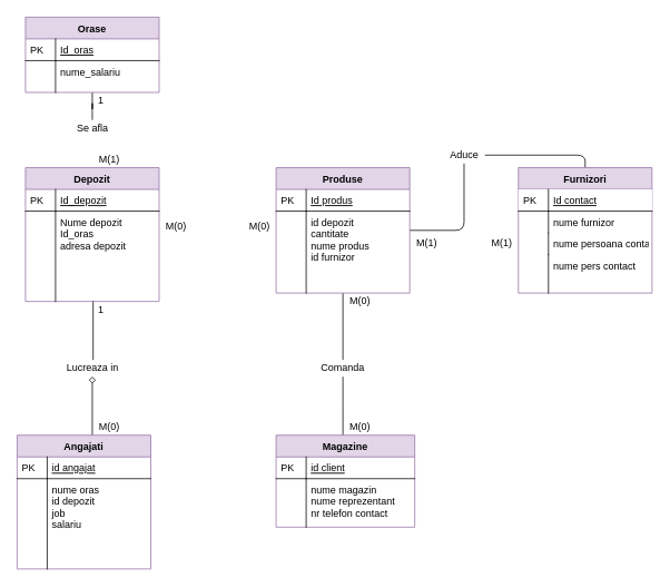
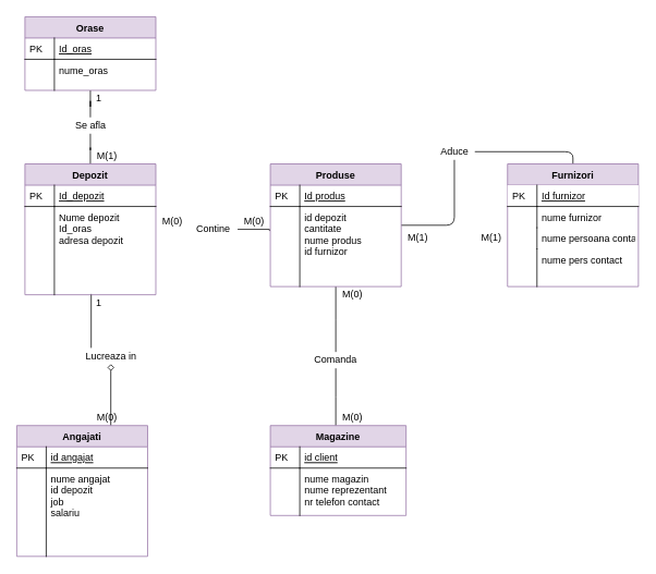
  <mxCell id="0" />
  <mxCell id="1" parent="0" />
  <mxCell id="2" value="" style="edgeStyle=orthogonalEdgeStyle;endArrow=none;startArrow=none;shadow=0;strokeWidth=1;endSize=8;startSize=8;strokeColor=#000000;endFill=0;startFill=0;" parent="1" source="18" target="55" edge="1"><mxGeometry width="100" height="100" relative="1" as="geometry"><mxPoint x="340" y="162" as="sourcePoint" /><mxPoint x="260" y="149" as="targetPoint" /><Array as="points" /></mxGeometry></mxCell>
+ <mxCell id="3" style="edgeStyle=orthogonalEdgeStyle;rounded=0;orthogonalLoop=1;jettySize=auto;html=1;startArrow=none;startFill=0;endArrow=none;endFill=0;strokeColor=#000000;" parent="1" source="20" target="35" edge="1"><mxGeometry relative="1" as="geometry" /></mxCell>
  <mxCell id="4" style="edgeStyle=elbowEdgeStyle;rounded=0;orthogonalLoop=1;jettySize=auto;html=1;startArrow=none;startFill=0;endArrow=none;endFill=0;strokeColor=#000000;" parent="1" source="14" target="45" edge="1"><mxGeometry relative="1" as="geometry" /></mxCell>
  <mxCell id="5" style="edgeStyle=elbowEdgeStyle;rounded=0;orthogonalLoop=1;jettySize=auto;html=1;entryX=0.506;entryY=0.991;entryDx=0;entryDy=0;entryPerimeter=0;startArrow=none;startFill=0;endArrow=none;endFill=0;strokeColor=#000000;" parent="1" source="16" target="38" edge="1"><mxGeometry relative="1" as="geometry" /></mxCell>
  <mxCell id="6" value="1" style="text;html=1;align=center;verticalAlign=middle;resizable=0;points=[];autosize=1;" parent="1" vertex="1"><mxGeometry x="110" y="110" width="20" height="20" as="geometry" /></mxCell>
  <mxCell id="7" value="M(1)" style="text;html=1;align=center;verticalAlign=middle;resizable=0;points=[];autosize=1;" parent="1" vertex="1"><mxGeometry x="110" y="180" width="40" height="20" as="geometry" /></mxCell>
  <mxCell id="8" value="1" style="text;html=1;align=center;verticalAlign=middle;resizable=0;points=[];autosize=1;" parent="1" vertex="1"><mxGeometry x="110" y="360" width="20" height="20" as="geometry" /></mxCell>
  <mxCell id="9" value="M(0)" style="text;html=1;align=center;verticalAlign=middle;resizable=0;points=[];autosize=1;" parent="1" vertex="1"><mxGeometry x="110" y="500" width="40" height="20" as="geometry" /></mxCell>
  <mxCell id="10" value="M(0)" style="text;html=1;align=center;verticalAlign=middle;resizable=0;points=[];autosize=1;" parent="1" vertex="1"><mxGeometry x="410" y="350" width="40" height="20" as="geometry" /></mxCell>
  <mxCell id="11" value="M(0)" style="text;html=1;align=center;verticalAlign=middle;resizable=0;points=[];autosize=1;" parent="1" vertex="1"><mxGeometry x="410" y="500" width="40" height="20" as="geometry" /></mxCell>
  <mxCell id="12" value="M(1)" style="text;html=1;align=center;verticalAlign=middle;resizable=0;points=[];autosize=1;" parent="1" vertex="1"><mxGeometry x="490" y="280" width="40" height="20" as="geometry" /></mxCell>
  <mxCell id="13" value="M(1)" style="text;html=1;align=center;verticalAlign=middle;resizable=0;points=[];autosize=1;" parent="1" vertex="1"><mxGeometry x="580" y="280" width="40" height="20" as="geometry" /></mxCell>
  <mxCell id="14" value="Comanda" style="text;html=1;strokeColor=none;fillColor=none;align=center;verticalAlign=middle;whiteSpace=wrap;rounded=0;" parent="1" vertex="1"><mxGeometry x="390" y="430" width="40" height="20" as="geometry" /></mxCell>
  <mxCell id="15" style="edgeStyle=elbowEdgeStyle;rounded=0;orthogonalLoop=1;jettySize=auto;html=1;startArrow=none;startFill=0;endArrow=none;endFill=0;strokeColor=#000000;" parent="1" source="22" target="14" edge="1"><mxGeometry relative="1" as="geometry"><mxPoint x="410" y="520" as="sourcePoint" /><mxPoint x="410" y="350" as="targetPoint" /></mxGeometry></mxCell>
- <mxCell id="16" value="Lucreaza in" style="text;html=1;align=center;verticalAlign=middle;resizable=0;points=[];autosize=1;" parent="1" vertex="1"><mxGeometry x="70" y="430" width="80" height="20" as="geometry" /></mxCell>
+ <mxCell id="16" value="Lucreaza in" style="text;html=1;align=center;verticalAlign=middle;resizable=0;points=[];autosize=1;" parent="1" vertex="1"><mxGeometry x="95" y="425" width="80" height="20" as="geometry" /></mxCell>
  <mxCell id="17" style="edgeStyle=elbowEdgeStyle;rounded=0;orthogonalLoop=1;jettySize=auto;html=1;entryX=0.506;entryY=0.991;entryDx=0;entryDy=0;entryPerimeter=0;startArrow=none;startFill=0;endArrow=diamond;endFill=0;strokeColor=#000000;" parent="1" source="29" target="16" edge="1"><mxGeometry relative="1" as="geometry"><mxPoint x="110.833" y="520" as="sourcePoint" /><mxPoint x="110.96" y="359.028" as="targetPoint" /></mxGeometry></mxCell>
  <mxCell id="18" value="Aduce" style="text;html=1;align=center;verticalAlign=middle;resizable=0;points=[];autosize=1;" parent="1" vertex="1"><mxGeometry x="530" y="175" width="50" height="20" as="geometry" /></mxCell>
  <mxCell id="19" value="" style="edgeStyle=orthogonalEdgeStyle;endArrow=none;startArrow=none;shadow=0;strokeWidth=1;endSize=8;startSize=8;strokeColor=#000000;endFill=0;startFill=0;" parent="1" source="40" target="18" edge="1"><mxGeometry width="100" height="100" relative="1" as="geometry"><mxPoint x="490" y="275" as="sourcePoint" /><mxPoint x="590" y="275" as="targetPoint" /><Array as="points" /></mxGeometry></mxCell>
  <mxCell id="20" value="&lt;div&gt;Se afla&lt;/div&gt;" style="text;html=1;align=center;verticalAlign=middle;resizable=0;points=[];autosize=1;" parent="1" vertex="1"><mxGeometry x="85" y="143" width="50" height="20" as="geometry" /></mxCell>
  <mxCell id="21" style="edgeStyle=orthogonalEdgeStyle;rounded=0;orthogonalLoop=1;jettySize=auto;html=1;startArrow=none;startFill=0;endArrow=none;endFill=0;strokeColor=#000000;" parent="1" source="47" target="20" edge="1"><mxGeometry relative="1" as="geometry"><mxPoint x="110" y="110" as="sourcePoint" /><mxPoint x="110" y="200" as="targetPoint" /></mxGeometry></mxCell>
  <mxCell id="22" value="Magazine" style="swimlane;fontStyle=1;childLayout=stackLayout;horizontal=1;startSize=26;horizontalStack=0;resizeParent=1;resizeLast=0;collapsible=1;marginBottom=0;rounded=0;shadow=0;strokeWidth=1;fillColor=#e1d5e7;strokeColor=#9673a6;" parent="1" vertex="1"><mxGeometry x="330" y="520" width="166" height="110" as="geometry"><mxRectangle x="260" y="80" width="160" height="26" as="alternateBounds" /></mxGeometry></mxCell>
  <mxCell id="23" value="id client" style="shape=partialRectangle;top=0;left=0;right=0;bottom=1;align=left;verticalAlign=top;fillColor=none;spacingLeft=40;spacingRight=4;overflow=hidden;rotatable=0;points=[[0,0.5],[1,0.5]];portConstraint=eastwest;dropTarget=0;rounded=0;shadow=0;strokeWidth=1;fontStyle=4" parent="22" vertex="1"><mxGeometry y="26" width="166" height="26" as="geometry" /></mxCell>
  <mxCell id="24" value="PK" style="shape=partialRectangle;top=0;left=0;bottom=0;fillColor=none;align=left;verticalAlign=top;spacingLeft=4;spacingRight=4;overflow=hidden;rotatable=0;points=[];portConstraint=eastwest;part=1;" parent="23" vertex="1" connectable="0"><mxGeometry width="36" height="26" as="geometry" /></mxCell>
  <mxCell id="25" value="nume magazin&#10;nume reprezentant&#10;nr telefon contact&#10;&#10;" style="shape=partialRectangle;top=0;left=0;right=0;bottom=0;align=left;verticalAlign=top;fillColor=none;spacingLeft=40;spacingRight=4;overflow=hidden;rotatable=0;points=[[0,0.5],[1,0.5]];portConstraint=eastwest;dropTarget=0;rounded=0;shadow=0;strokeWidth=1;" parent="22" vertex="1"><mxGeometry y="52" width="166" height="58" as="geometry" /></mxCell>
  <mxCell id="26" value="" style="shape=partialRectangle;top=0;left=0;bottom=0;fillColor=none;align=left;verticalAlign=top;spacingLeft=4;spacingRight=4;overflow=hidden;rotatable=0;points=[];portConstraint=eastwest;part=1;" parent="25" vertex="1" connectable="0"><mxGeometry width="36" height="58" as="geometry" /></mxCell>
  <mxCell id="27" value=" " style="shape=partialRectangle;top=0;left=0;right=0;bottom=0;align=left;verticalAlign=top;fillColor=none;spacingLeft=40;spacingRight=4;overflow=hidden;rotatable=0;points=[[0,0.5],[1,0.5]];portConstraint=eastwest;dropTarget=0;rounded=0;shadow=0;strokeWidth=1;" parent="22" vertex="1"><mxGeometry y="110" width="166" as="geometry" /></mxCell>
  <mxCell id="28" value="" style="shape=partialRectangle;top=0;left=0;bottom=0;fillColor=none;align=left;verticalAlign=top;spacingLeft=4;spacingRight=4;overflow=hidden;rotatable=0;points=[];portConstraint=eastwest;part=1;" parent="27" vertex="1" connectable="0"><mxGeometry width="36" as="geometry" /></mxCell>
  <mxCell id="29" value="Angajati" style="swimlane;fontStyle=1;childLayout=stackLayout;horizontal=1;startSize=26;horizontalStack=0;resizeParent=1;resizeLast=0;collapsible=1;marginBottom=0;rounded=0;shadow=0;strokeWidth=1;fillColor=#e1d5e7;strokeColor=#9673a6;" parent="1" vertex="1"><mxGeometry x="20" y="520" width="160" height="160" as="geometry"><mxRectangle x="20" y="80" width="160" height="26" as="alternateBounds" /></mxGeometry></mxCell>
  <mxCell id="30" value="id angajat" style="shape=partialRectangle;top=0;left=0;right=0;bottom=1;align=left;verticalAlign=top;fillColor=none;spacingLeft=40;spacingRight=4;overflow=hidden;rotatable=0;points=[[0,0.5],[1,0.5]];portConstraint=eastwest;dropTarget=0;rounded=0;shadow=0;strokeWidth=1;fontStyle=4" parent="29" vertex="1"><mxGeometry y="26" width="160" height="26" as="geometry" /></mxCell>
  <mxCell id="31" value="PK" style="shape=partialRectangle;top=0;left=0;bottom=0;fillColor=none;align=left;verticalAlign=top;spacingLeft=4;spacingRight=4;overflow=hidden;rotatable=0;points=[];portConstraint=eastwest;part=1;" parent="30" vertex="1" connectable="0"><mxGeometry width="36" height="26" as="geometry" /></mxCell>
- <mxCell id="32" value="nume oras&#10;id depozit&#10;job&#10;salariu&#10;" style="shape=partialRectangle;top=0;left=0;right=0;bottom=0;align=left;verticalAlign=top;fillColor=none;spacingLeft=40;spacingRight=4;overflow=hidden;rotatable=0;points=[[0,0.5],[1,0.5]];portConstraint=eastwest;dropTarget=0;rounded=0;shadow=0;strokeWidth=1;" parent="29" vertex="1"><mxGeometry y="52" width="160" height="108" as="geometry" /></mxCell>
+ <mxCell id="32" value="nume angajat&#10;id depozit&#10;job&#10;salariu&#10;" style="shape=partialRectangle;top=0;left=0;right=0;bottom=0;align=left;verticalAlign=top;fillColor=none;spacingLeft=40;spacingRight=4;overflow=hidden;rotatable=0;points=[[0,0.5],[1,0.5]];portConstraint=eastwest;dropTarget=0;rounded=0;shadow=0;strokeWidth=1;" parent="29" vertex="1"><mxGeometry y="52" width="160" height="108" as="geometry" /></mxCell>
  <mxCell id="33" value="" style="shape=partialRectangle;top=0;left=0;bottom=0;fillColor=none;align=left;verticalAlign=top;spacingLeft=4;spacingRight=4;overflow=hidden;rotatable=0;points=[];portConstraint=eastwest;part=1;" parent="32" vertex="1" connectable="0"><mxGeometry width="36" height="108.0" as="geometry" /></mxCell>
+ <mxCell id="34" style="edgeStyle=orthogonalEdgeStyle;rounded=0;orthogonalLoop=1;jettySize=auto;html=1;exitX=1;exitY=0.5;exitDx=0;exitDy=0;startArrow=none;startFill=0;endArrow=none;endFill=0;strokeColor=#000000;entryX=-0.006;entryY=0.306;entryDx=0;entryDy=0;entryPerimeter=0;" parent="1" source="54" target="43" edge="1"><mxGeometry relative="1" as="geometry" /></mxCell>
  <mxCell id="35" value="Depozit" style="swimlane;fontStyle=1;childLayout=stackLayout;horizontal=1;startSize=26;horizontalStack=0;resizeParent=1;resizeLast=0;collapsible=1;marginBottom=0;rounded=0;shadow=0;strokeWidth=1;fillColor=#e1d5e7;strokeColor=#9673a6;" parent="1" vertex="1"><mxGeometry x="30" y="200" width="160" height="160" as="geometry"><mxRectangle x="20" y="80" width="160" height="26" as="alternateBounds" /></mxGeometry></mxCell>
  <mxCell id="36" value="Id_depozit" style="shape=partialRectangle;top=0;left=0;right=0;bottom=1;align=left;verticalAlign=top;fillColor=none;spacingLeft=40;spacingRight=4;overflow=hidden;rotatable=0;points=[[0,0.5],[1,0.5]];portConstraint=eastwest;dropTarget=0;rounded=0;shadow=0;strokeWidth=1;fontStyle=4" parent="35" vertex="1"><mxGeometry y="26" width="160" height="26" as="geometry" /></mxCell>
  <mxCell id="37" value="PK" style="shape=partialRectangle;top=0;left=0;bottom=0;fillColor=none;align=left;verticalAlign=top;spacingLeft=4;spacingRight=4;overflow=hidden;rotatable=0;points=[];portConstraint=eastwest;part=1;" parent="36" vertex="1" connectable="0"><mxGeometry width="36" height="26" as="geometry" /></mxCell>
  <mxCell id="38" value="Nume depozit&#10;Id_oras&#10;adresa depozit&#10;" style="shape=partialRectangle;top=0;left=0;right=0;bottom=0;align=left;verticalAlign=top;fillColor=none;spacingLeft=40;spacingRight=4;overflow=hidden;rotatable=0;points=[[0,0.5],[1,0.5]];portConstraint=eastwest;dropTarget=0;rounded=0;shadow=0;strokeWidth=1;" parent="35" vertex="1"><mxGeometry y="52" width="160" height="108" as="geometry" /></mxCell>
  <mxCell id="39" value="" style="shape=partialRectangle;top=0;left=0;bottom=0;fillColor=none;align=left;verticalAlign=top;spacingLeft=4;spacingRight=4;overflow=hidden;rotatable=0;points=[];portConstraint=eastwest;part=1;" parent="38" vertex="1" connectable="0"><mxGeometry width="36" height="108.0" as="geometry" /></mxCell>
  <mxCell id="40" value="Produse" style="swimlane;fontStyle=1;childLayout=stackLayout;horizontal=1;startSize=26;horizontalStack=0;resizeParent=1;resizeLast=0;collapsible=1;marginBottom=0;rounded=0;shadow=0;strokeWidth=1;fillColor=#e1d5e7;strokeColor=#9673a6;" parent="1" vertex="1"><mxGeometry x="330" y="200" width="160" height="150" as="geometry"><mxRectangle x="260" y="80" width="160" height="26" as="alternateBounds" /></mxGeometry></mxCell>
  <mxCell id="41" value="Id produs" style="shape=partialRectangle;top=0;left=0;right=0;bottom=1;align=left;verticalAlign=top;fillColor=none;spacingLeft=40;spacingRight=4;overflow=hidden;rotatable=0;points=[[0,0.5],[1,0.5]];portConstraint=eastwest;dropTarget=0;rounded=0;shadow=0;strokeWidth=1;fontStyle=4" parent="40" vertex="1"><mxGeometry y="26" width="160" height="26" as="geometry" /></mxCell>
  <mxCell id="42" value="PK" style="shape=partialRectangle;top=0;left=0;bottom=0;fillColor=none;align=left;verticalAlign=top;spacingLeft=4;spacingRight=4;overflow=hidden;rotatable=0;points=[];portConstraint=eastwest;part=1;" parent="41" vertex="1" connectable="0"><mxGeometry width="36" height="26" as="geometry" /></mxCell>
  <mxCell id="43" value="id depozit&#10;cantitate&#10;nume produs&#10;id furnizor&#10;" style="shape=partialRectangle;top=0;left=0;right=0;bottom=0;align=left;verticalAlign=top;fillColor=none;spacingLeft=40;spacingRight=4;overflow=hidden;rotatable=0;points=[[0,0.5],[1,0.5]];portConstraint=eastwest;dropTarget=0;rounded=0;shadow=0;strokeWidth=1;" parent="40" vertex="1"><mxGeometry y="52" width="160" height="98" as="geometry" /></mxCell>
  <mxCell id="44" value="" style="shape=partialRectangle;top=0;left=0;bottom=0;fillColor=none;align=left;verticalAlign=top;spacingLeft=4;spacingRight=4;overflow=hidden;rotatable=0;points=[];portConstraint=eastwest;part=1;" parent="43" vertex="1" connectable="0"><mxGeometry width="36" height="98" as="geometry" /></mxCell>
  <mxCell id="45" value=" " style="shape=partialRectangle;top=0;left=0;right=0;bottom=0;align=left;verticalAlign=top;fillColor=none;spacingLeft=40;spacingRight=4;overflow=hidden;rotatable=0;points=[[0,0.5],[1,0.5]];portConstraint=eastwest;dropTarget=0;rounded=0;shadow=0;strokeWidth=1;" parent="40" vertex="1"><mxGeometry y="150" width="160" as="geometry" /></mxCell>
  <mxCell id="46" value="" style="shape=partialRectangle;top=0;left=0;bottom=0;fillColor=none;align=left;verticalAlign=top;spacingLeft=4;spacingRight=4;overflow=hidden;rotatable=0;points=[];portConstraint=eastwest;part=1;" parent="45" vertex="1" connectable="0"><mxGeometry width="36" as="geometry" /></mxCell>
  <mxCell id="47" value="Orase" style="swimlane;fontStyle=1;childLayout=stackLayout;horizontal=1;startSize=26;horizontalStack=0;resizeParent=1;resizeLast=0;collapsible=1;marginBottom=0;rounded=0;shadow=0;strokeWidth=1;fillColor=#e1d5e7;strokeColor=#9673a6;" parent="1" vertex="1"><mxGeometry x="30" y="20" width="160" height="90" as="geometry"><mxRectangle x="20" y="80" width="160" height="26" as="alternateBounds" /></mxGeometry></mxCell>
  <mxCell id="48" value="Id_oras" style="shape=partialRectangle;top=0;left=0;right=0;bottom=1;align=left;verticalAlign=top;fillColor=none;spacingLeft=40;spacingRight=4;overflow=hidden;rotatable=0;points=[[0,0.5],[1,0.5]];portConstraint=eastwest;dropTarget=0;rounded=0;shadow=0;strokeWidth=1;fontStyle=4" parent="47" vertex="1"><mxGeometry y="26" width="160" height="26" as="geometry" /></mxCell>
  <mxCell id="49" value="PK" style="shape=partialRectangle;top=0;left=0;bottom=0;fillColor=none;align=left;verticalAlign=top;spacingLeft=4;spacingRight=4;overflow=hidden;rotatable=0;points=[];portConstraint=eastwest;part=1;" parent="48" vertex="1" connectable="0"><mxGeometry width="36" height="26" as="geometry" /></mxCell>
- <mxCell id="50" value="nume_salariu&#10;" style="shape=partialRectangle;top=0;left=0;right=0;bottom=0;align=left;verticalAlign=top;fillColor=none;spacingLeft=40;spacingRight=4;overflow=hidden;rotatable=0;points=[[0,0.5],[1,0.5]];portConstraint=eastwest;dropTarget=0;rounded=0;shadow=0;strokeWidth=1;" parent="47" vertex="1"><mxGeometry y="52" width="160" height="38" as="geometry" /></mxCell>
+ <mxCell id="50" value="nume_oras&#10;" style="shape=partialRectangle;top=0;left=0;right=0;bottom=0;align=left;verticalAlign=top;fillColor=none;spacingLeft=40;spacingRight=4;overflow=hidden;rotatable=0;points=[[0,0.5],[1,0.5]];portConstraint=eastwest;dropTarget=0;rounded=0;shadow=0;strokeWidth=1;" parent="47" vertex="1"><mxGeometry y="52" width="160" height="38" as="geometry" /></mxCell>
  <mxCell id="51" value="" style="shape=partialRectangle;top=0;left=0;bottom=0;fillColor=none;align=left;verticalAlign=top;spacingLeft=4;spacingRight=4;overflow=hidden;rotatable=0;points=[];portConstraint=eastwest;part=1;" parent="50" vertex="1" connectable="0"><mxGeometry width="36" height="38.0" as="geometry" /></mxCell>
  <mxCell id="52" value="M(0)" style="text;html=1;align=center;verticalAlign=middle;resizable=0;points=[];autosize=1;" parent="1" vertex="1"><mxGeometry x="190" y="260" width="40" height="20" as="geometry" /></mxCell>
  <mxCell id="53" value="M(0)" style="text;html=1;align=center;verticalAlign=middle;resizable=0;points=[];autosize=1;" parent="1" vertex="1"><mxGeometry x="290" y="260" width="40" height="20" as="geometry" /></mxCell>
+ <mxCell id="54" value="Contine" style="text;html=1;align=center;verticalAlign=middle;resizable=0;points=[];autosize=1;" parent="1" vertex="1"><mxGeometry x="230" y="270" width="60" height="20" as="geometry" /></mxCell>
  <mxCell id="55" value="Furnizori" style="swimlane;fontStyle=1;childLayout=stackLayout;horizontal=1;startSize=26;horizontalStack=0;resizeParent=1;resizeLast=0;collapsible=1;marginBottom=0;rounded=0;shadow=0;strokeWidth=1;fillColor=#e1d5e7;strokeColor=#9673a6;" parent="1" vertex="1"><mxGeometry x="620" y="200" width="160" height="150" as="geometry"><mxRectangle x="260" y="270" width="160" height="26" as="alternateBounds" /></mxGeometry></mxCell>
- <mxCell id="56" value="Id contact" style="shape=partialRectangle;top=0;left=0;right=0;bottom=1;align=left;verticalAlign=top;spacingLeft=40;spacingRight=4;overflow=hidden;rotatable=0;points=[[0,0.5],[1,0.5]];portConstraint=eastwest;dropTarget=0;rounded=0;shadow=0;strokeWidth=1;fontStyle=4;" parent="55" vertex="1"><mxGeometry y="26" width="160" height="26" as="geometry" /></mxCell>
+ <mxCell id="56" value="Id furnizor" style="shape=partialRectangle;top=0;left=0;right=0;bottom=1;align=left;verticalAlign=top;spacingLeft=40;spacingRight=4;overflow=hidden;rotatable=0;points=[[0,0.5],[1,0.5]];portConstraint=eastwest;dropTarget=0;rounded=0;shadow=0;strokeWidth=1;fontStyle=4;" parent="55" vertex="1"><mxGeometry y="26" width="160" height="26" as="geometry" /></mxCell>
  <mxCell id="57" value="PK" style="shape=partialRectangle;top=0;left=0;bottom=0;fillColor=none;align=left;verticalAlign=top;spacingLeft=4;spacingRight=4;overflow=hidden;rotatable=0;points=[];portConstraint=eastwest;part=1;" parent="56" vertex="1" connectable="0"><mxGeometry width="36" height="26" as="geometry" /></mxCell>
  <mxCell id="58" value="nume furnizor" style="shape=partialRectangle;top=0;left=0;right=0;bottom=0;align=left;verticalAlign=top;fillColor=none;spacingLeft=40;spacingRight=4;overflow=hidden;rotatable=0;points=[[0,0.5],[1,0.5]];portConstraint=eastwest;dropTarget=0;rounded=0;shadow=0;strokeWidth=1;" parent="55" vertex="1"><mxGeometry y="52" width="160" height="26" as="geometry" /></mxCell>
  <mxCell id="59" value="" style="shape=partialRectangle;top=0;left=0;bottom=0;fillColor=none;align=left;verticalAlign=top;spacingLeft=4;spacingRight=4;overflow=hidden;rotatable=0;points=[];portConstraint=eastwest;part=1;" parent="58" vertex="1" connectable="0"><mxGeometry width="36" height="26" as="geometry" /></mxCell>
  <mxCell id="60" value="nume persoana contact&#10;&#10;numar telefon&#10;" style="shape=partialRectangle;top=0;left=0;right=0;bottom=0;align=left;verticalAlign=top;fillColor=none;spacingLeft=40;spacingRight=4;overflow=hidden;rotatable=0;points=[[0,0.5],[1,0.5]];portConstraint=eastwest;dropTarget=0;rounded=0;shadow=0;strokeWidth=1;" parent="55" vertex="1"><mxGeometry y="78" width="160" height="26" as="geometry" /></mxCell>
  <mxCell id="61" value="" style="shape=partialRectangle;top=0;left=0;bottom=0;fillColor=none;align=left;verticalAlign=top;spacingLeft=4;spacingRight=4;overflow=hidden;rotatable=0;points=[];portConstraint=eastwest;part=1;" parent="60" vertex="1" connectable="0"><mxGeometry width="36" height="26" as="geometry" /></mxCell>
  <mxCell id="62" value="nume pers contact" style="shape=partialRectangle;top=0;left=0;right=0;bottom=0;align=left;verticalAlign=top;fillColor=none;spacingLeft=40;spacingRight=4;overflow=hidden;rotatable=0;points=[[0,0.5],[1,0.5]];portConstraint=eastwest;dropTarget=0;rounded=0;shadow=0;strokeWidth=1;" parent="55" vertex="1"><mxGeometry y="104" width="160" height="46" as="geometry" /></mxCell>
  <mxCell id="63" value="" style="shape=partialRectangle;top=0;left=0;bottom=0;fillColor=none;align=left;verticalAlign=top;spacingLeft=4;spacingRight=4;overflow=hidden;rotatable=0;points=[];portConstraint=eastwest;part=1;" parent="62" vertex="1" connectable="0"><mxGeometry width="36" height="46" as="geometry" /></mxCell>
